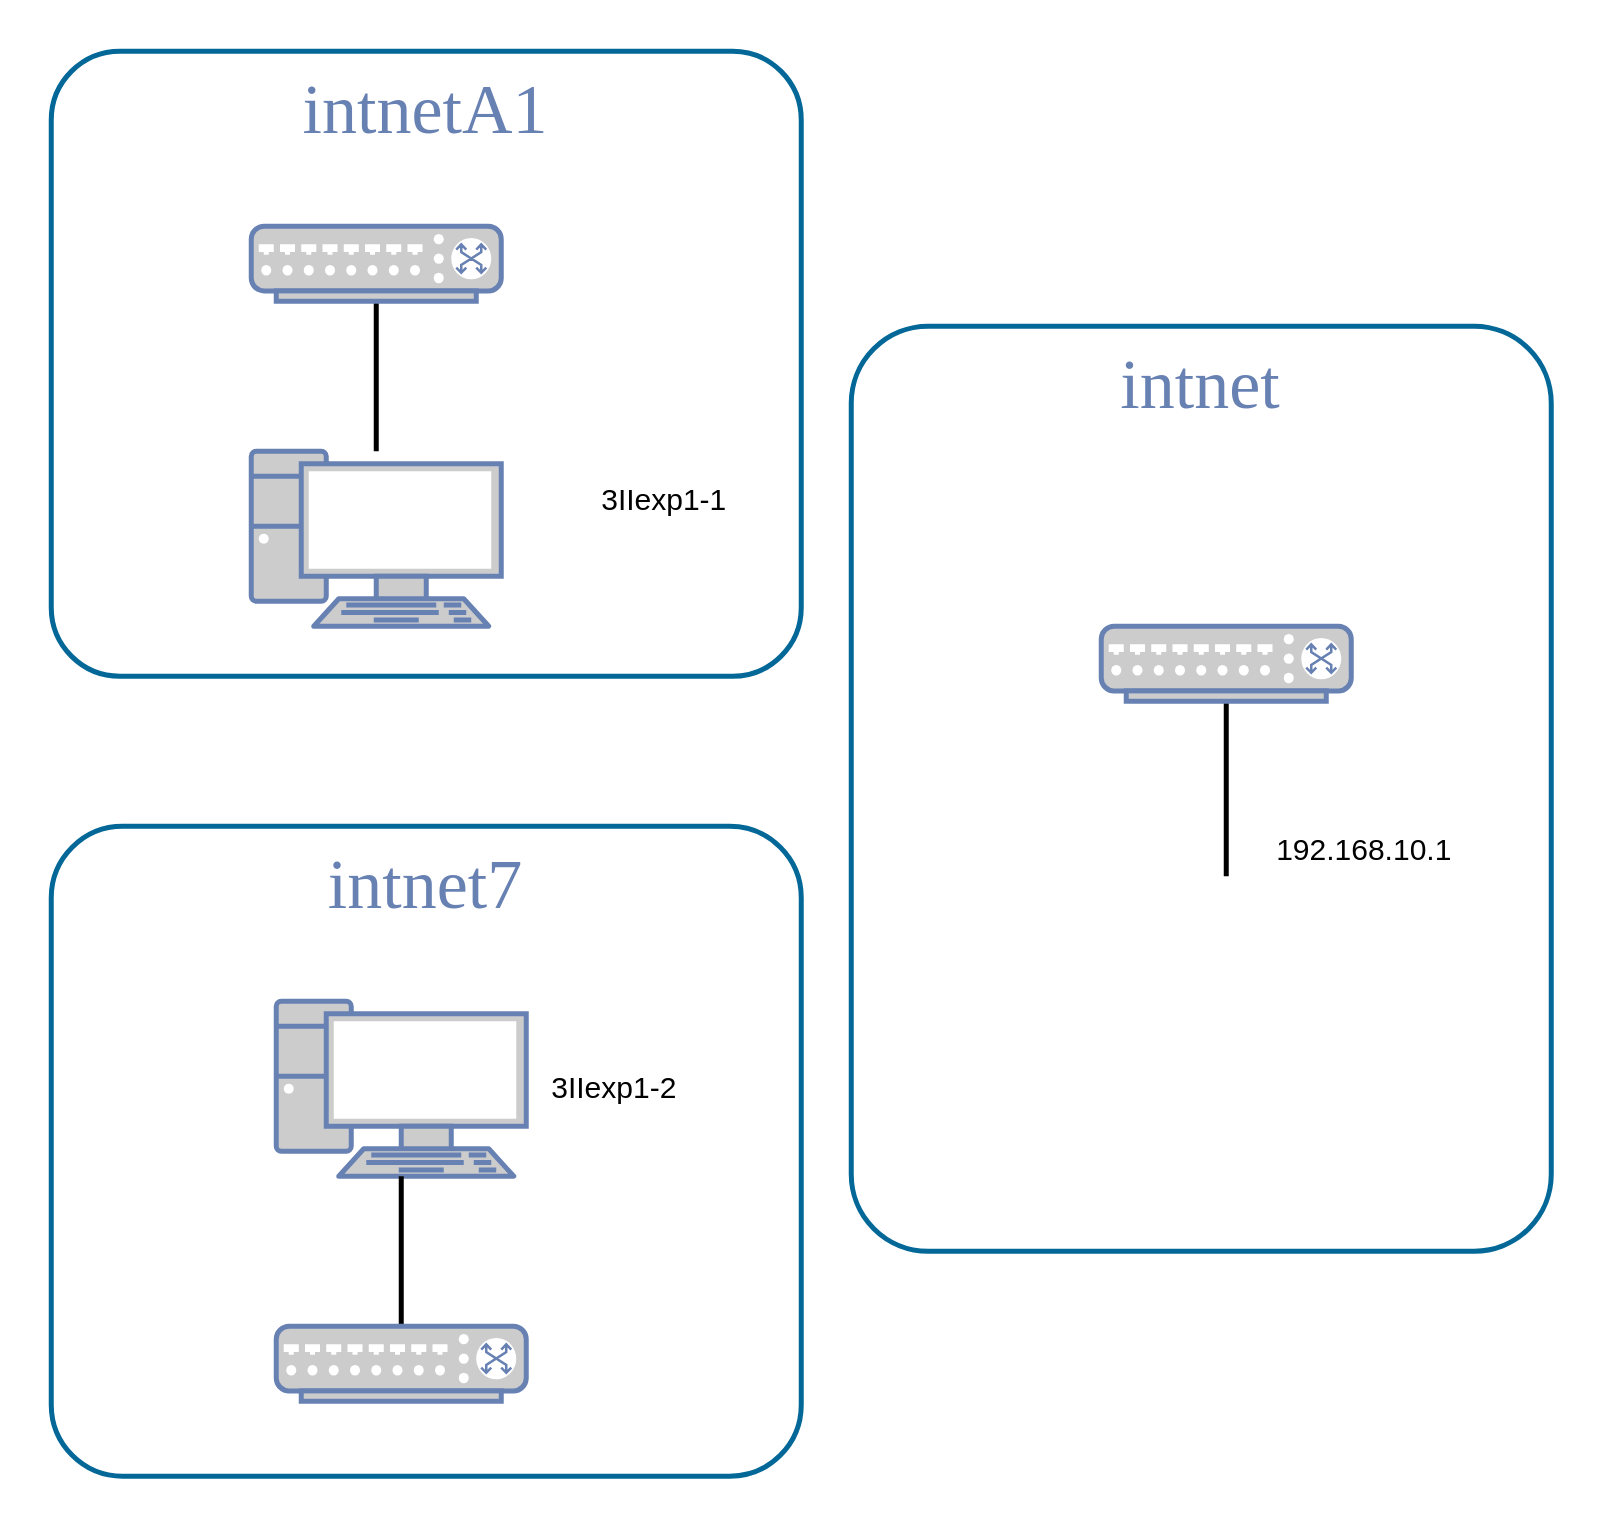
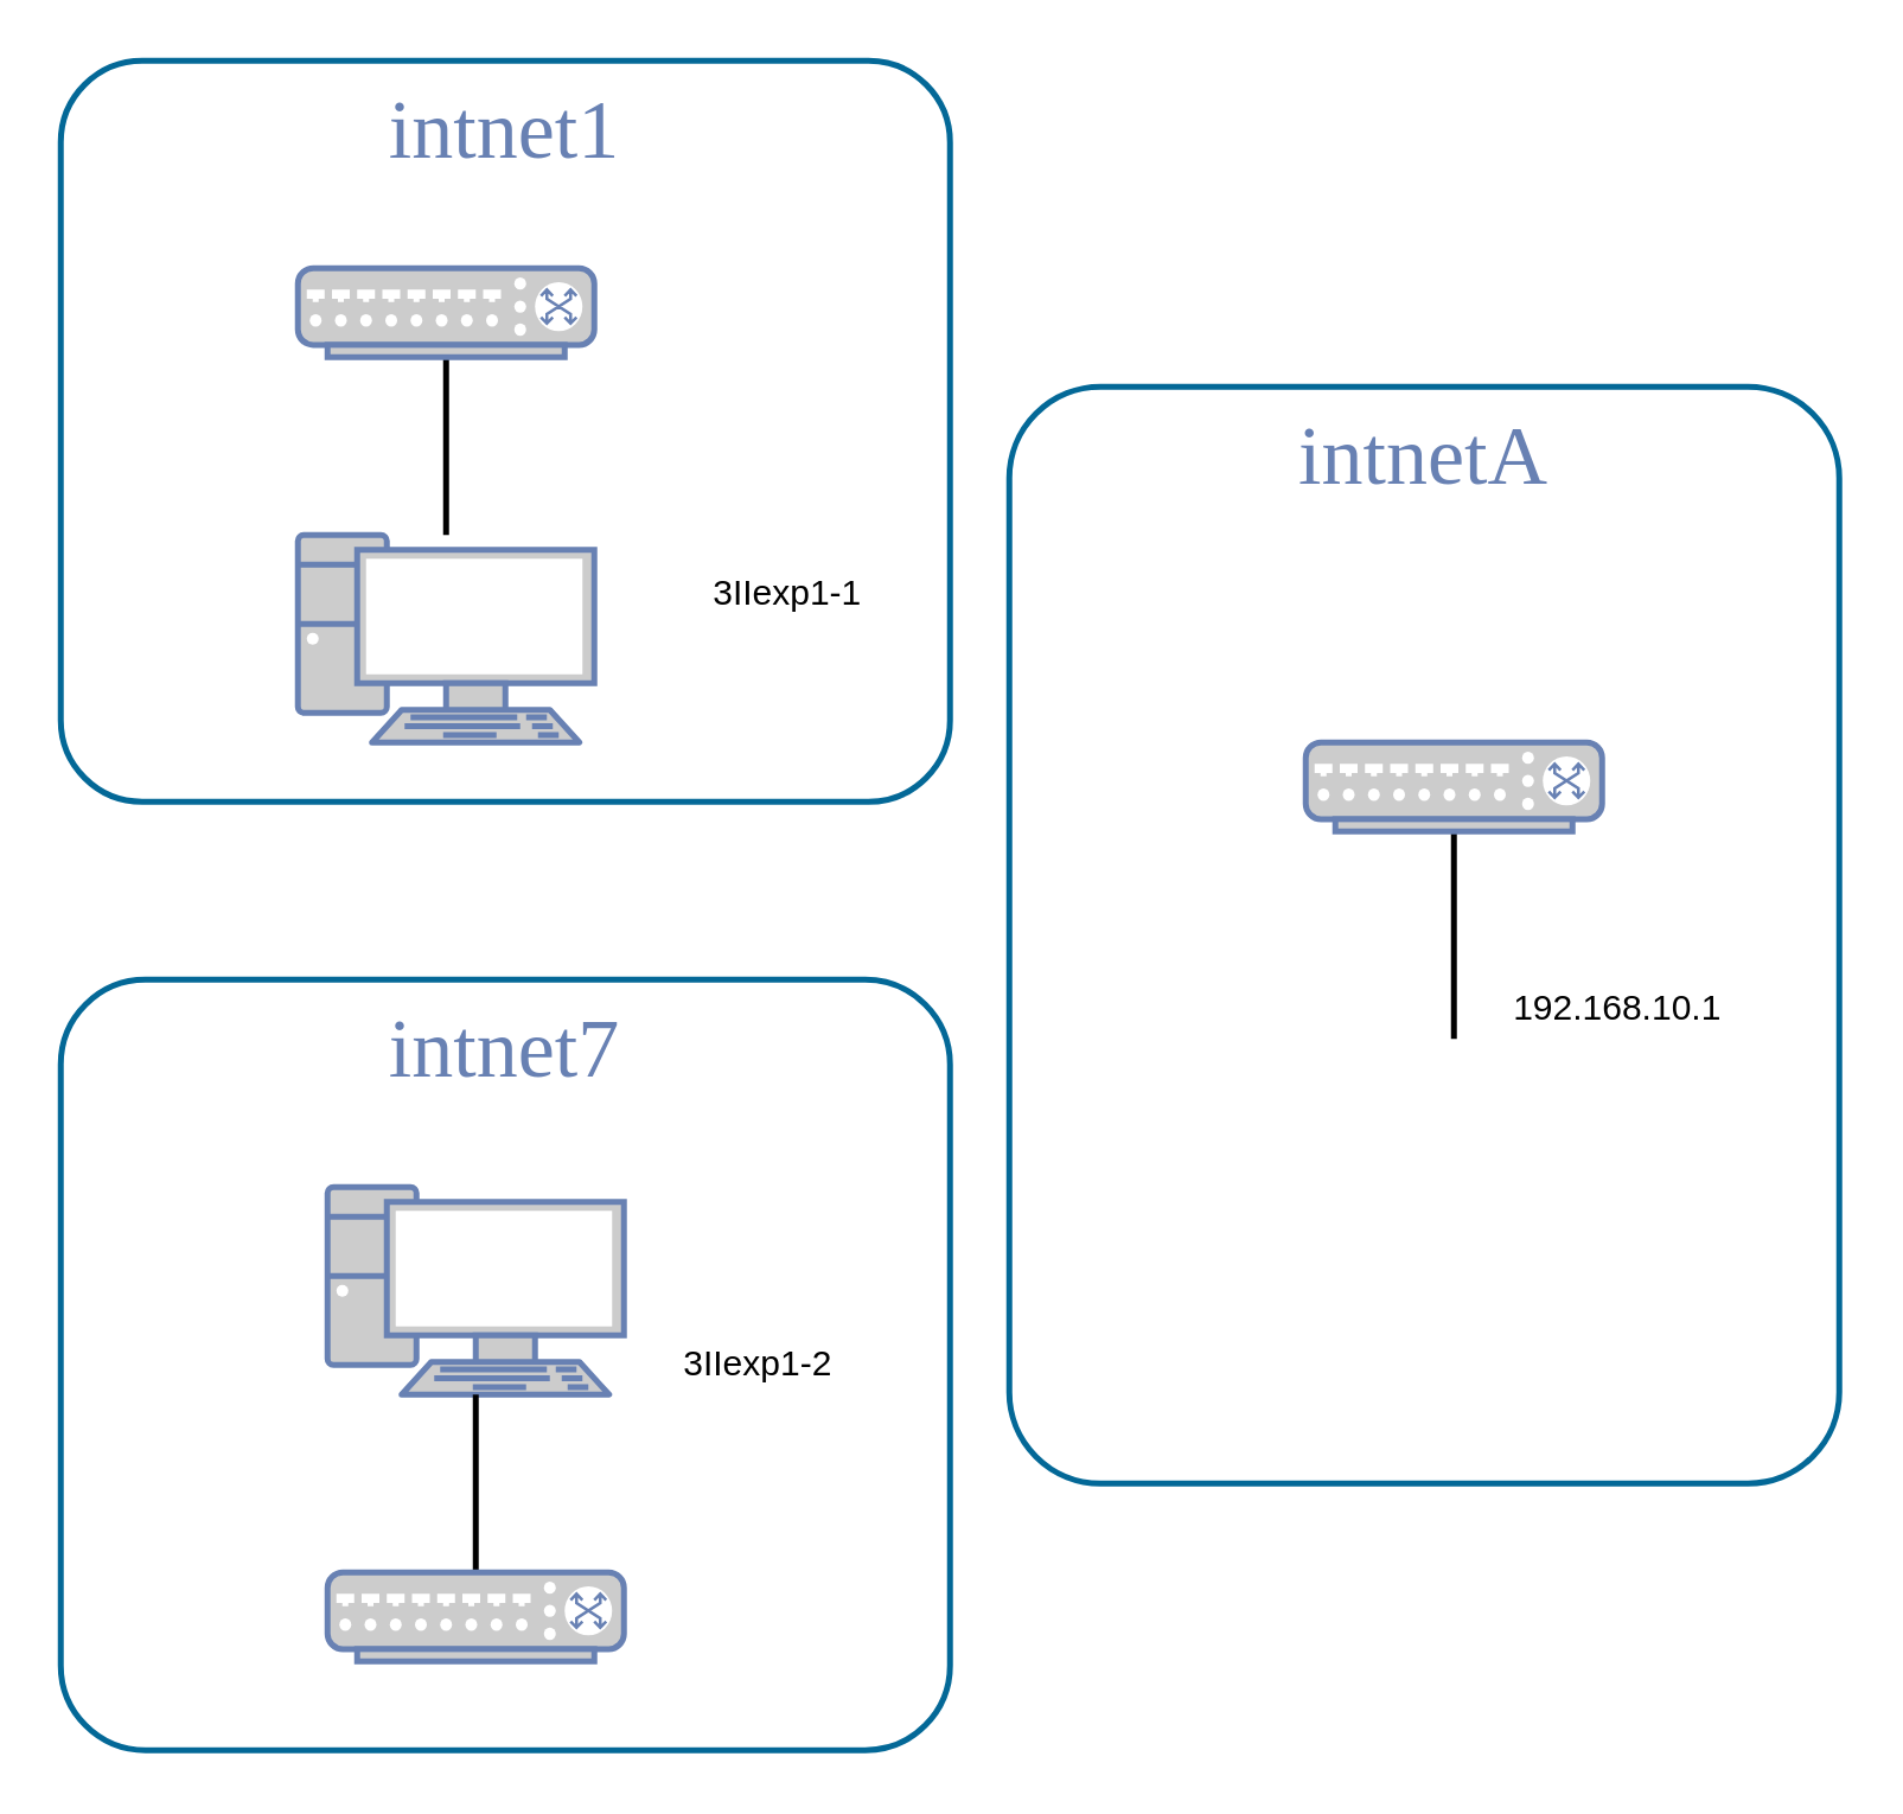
  <mxCell id="0" />
  <mxCell id="1" parent="0" />
- <mxCell id="2" value="intnetA1" style="rounded=1;whiteSpace=wrap;html=1;shadow=0;comic=0;strokeColor=#036897;strokeWidth=2;fillColor=none;fontFamily=Verdana;fontSize=28;fontColor=#6881B3;align=center;arcSize=11;verticalAlign=top;" parent="1" vertex="1"><mxGeometry x="20" y="20" width="300" height="250" as="geometry" /></mxCell>
+ <mxCell id="2" value="intnet1" style="rounded=1;whiteSpace=wrap;html=1;shadow=0;comic=0;strokeColor=#036897;strokeWidth=2;fillColor=none;fontFamily=Verdana;fontSize=28;fontColor=#6881B3;align=center;arcSize=11;verticalAlign=top;" parent="1" vertex="1"><mxGeometry x="20" y="20" width="300" height="250" as="geometry" /></mxCell>
  <mxCell id="3" value="" style="fontColor=#0066CC;verticalAlign=top;verticalLabelPosition=bottom;labelPosition=center;align=center;html=1;fillColor=#CCCCCC;strokeColor=#6881B3;gradientColor=none;gradientDirection=north;strokeWidth=2;shape=mxgraph.networks.pc;rounded=0;shadow=0;comic=0;" parent="1" vertex="1"><mxGeometry x="100" y="180" width="100" height="70" as="geometry" /></mxCell>
  <mxCell id="4" style="edgeStyle=none;html=1;labelBackgroundColor=none;endArrow=none;endFill=0;strokeWidth=2;fontFamily=Verdana;fontSize=15;fontColor=#036897;entryX=0.5;entryY=1;entryDx=0;entryDy=0;entryPerimeter=0;" parent="1" source="3" target="5" edge="1"><mxGeometry relative="1" as="geometry"><mxPoint x="173.014" y="125" as="targetPoint" /></mxGeometry></mxCell>
  <mxCell id="5" value="" style="fontColor=#0066CC;verticalAlign=top;verticalLabelPosition=bottom;labelPosition=center;align=center;html=1;outlineConnect=0;fillColor=#CCCCCC;strokeColor=#6881B3;gradientColor=none;gradientDirection=north;strokeWidth=2;shape=mxgraph.networks.switch;" parent="1" vertex="1"><mxGeometry x="100" y="90" width="100" height="30" as="geometry" /></mxCell>
  <mxCell id="6" value="intnet7" style="rounded=1;whiteSpace=wrap;html=1;shadow=0;comic=0;strokeColor=#036897;strokeWidth=2;fillColor=none;fontFamily=Verdana;fontSize=28;fontColor=#6881B3;align=center;arcSize=11;verticalAlign=top;" parent="1" vertex="1"><mxGeometry x="20" y="330" width="300" height="260" as="geometry" /></mxCell>
  <mxCell id="7" value="" style="fontColor=#0066CC;verticalAlign=top;verticalLabelPosition=bottom;labelPosition=center;align=center;html=1;fillColor=#CCCCCC;strokeColor=#6881B3;gradientColor=none;gradientDirection=north;strokeWidth=2;shape=mxgraph.networks.pc;rounded=0;shadow=0;comic=0;" parent="1" vertex="1"><mxGeometry x="110" y="400" width="100" height="70" as="geometry" /></mxCell>
  <mxCell id="8" style="edgeStyle=none;html=1;labelBackgroundColor=none;endArrow=none;endFill=0;strokeWidth=2;fontFamily=Verdana;fontSize=15;fontColor=#036897;entryX=0.5;entryY=1;entryDx=0;entryDy=0;entryPerimeter=0;" parent="1" source="7" target="9" edge="1"><mxGeometry relative="1" as="geometry"><mxPoint x="173.014" y="435" as="targetPoint" /></mxGeometry></mxCell>
  <mxCell id="9" value="" style="fontColor=#0066CC;verticalAlign=top;verticalLabelPosition=bottom;labelPosition=center;align=center;html=1;outlineConnect=0;fillColor=#CCCCCC;strokeColor=#6881B3;gradientColor=none;gradientDirection=north;strokeWidth=2;shape=mxgraph.networks.switch;" parent="1" vertex="1"><mxGeometry x="110" y="530" width="100" height="30" as="geometry" /></mxCell>
  <mxCell id="10" value="3IIexp1-1" style="text;html=1;align=center;verticalAlign=middle;resizable=0;points=[];autosize=1;strokeColor=none;fillColor=none;" parent="1" vertex="1"><mxGeometry x="230" y="185" width="70" height="30" as="geometry" /></mxCell>
- <mxCell id="11" value="3IIexp1&lt;span style=&quot;background-color: transparent; color: light-dark(rgb(0, 0, 0), rgb(255, 255, 255));&quot;&gt;-2&lt;/span&gt;" style="text;html=1;align=center;verticalAlign=middle;resizable=0;points=[];autosize=1;strokeColor=none;fillColor=none;" parent="1" vertex="1"><mxGeometry x="210" y="420" width="70" height="30" as="geometry" /></mxCell>
+ <mxCell id="11" value="3IIexp1&lt;span style=&quot;background-color: transparent; color: light-dark(rgb(0, 0, 0), rgb(255, 255, 255));&quot;&gt;-2&lt;/span&gt;" style="text;html=1;align=center;verticalAlign=middle;resizable=0;points=[];autosize=1;strokeColor=none;fillColor=none;" parent="1" vertex="1"><mxGeometry x="220" y="445" width="70" height="30" as="geometry" /></mxCell>
  <mxCell id="12" value="192.168.10.1" style="text;html=1;align=center;verticalAlign=middle;resizable=0;points=[];autosize=1;strokeColor=none;fillColor=none;" parent="1" vertex="1"><mxGeometry x="500" y="330" width="90" height="20" as="geometry" /></mxCell>
- <mxCell id="13" value="intnet" style="rounded=1;whiteSpace=wrap;html=1;shadow=0;comic=0;strokeColor=#036897;strokeWidth=2;fillColor=none;fontFamily=Verdana;fontSize=28;fontColor=#6881B3;align=center;arcSize=11;verticalAlign=top;" vertex="1" parent="1"><mxGeometry x="340" y="130" width="280" height="370" as="geometry" /></mxCell>
+ <mxCell id="13" value="intnetA" style="rounded=1;whiteSpace=wrap;html=1;shadow=0;comic=0;strokeColor=#036897;strokeWidth=2;fillColor=none;fontFamily=Verdana;fontSize=28;fontColor=#6881B3;align=center;arcSize=11;verticalAlign=top;" vertex="1" parent="1"><mxGeometry x="340" y="130" width="280" height="370" as="geometry" /></mxCell>
  <mxCell id="14" style="edgeStyle=none;html=1;labelBackgroundColor=none;endArrow=none;endFill=0;strokeWidth=2;fontFamily=Verdana;fontSize=15;fontColor=#036897;entryX=0.5;entryY=1;entryDx=0;entryDy=0;entryPerimeter=0;" edge="1" parent="1" target="15"><mxGeometry relative="1" as="geometry"><mxPoint x="513.014" y="295" as="targetPoint" /><mxPoint x="490" y="350" as="sourcePoint" /></mxGeometry></mxCell>
  <mxCell id="15" value="" style="fontColor=#0066CC;verticalAlign=top;verticalLabelPosition=bottom;labelPosition=center;align=center;html=1;outlineConnect=0;fillColor=#CCCCCC;strokeColor=#6881B3;gradientColor=none;gradientDirection=north;strokeWidth=2;shape=mxgraph.networks.switch;" vertex="1" parent="1"><mxGeometry x="440" y="250" width="100" height="30" as="geometry" /></mxCell>
